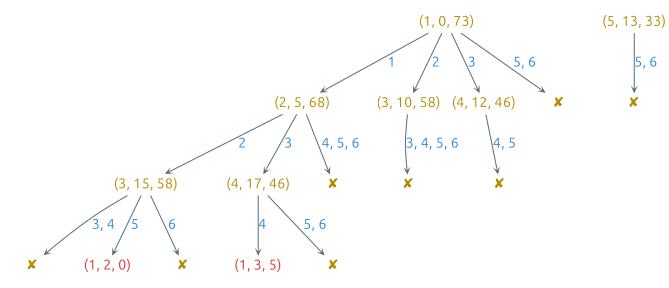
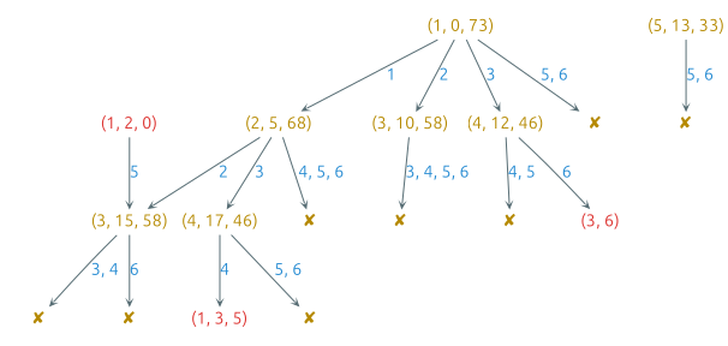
  digraph {
    fontname=Ubuntu
    nodesep=0.45
    rankdir=TB
    ranksep=0.6
    node [color="#586e75" fixedsize=true fontcolor="#b58900" fontname=Ubuntu fontsize=14 shape=plaintext]
    edge [arrowhead=vee arrowsize=0.4 color="#586e75" fontcolor="#268bd2" fontname=Ubuntu fontsize=14]
    "(1, 0, 73)" [height=0.3 width=0.6]
    "(2, 5, 68)" [height=0.3 width=0.6]
    "(3, 10, 58)" [height=0.3 width=0.6]
    "(4, 12, 46)" [height=0.3 width=0.6]
    n5 [height=0.3 label="✘" width=0.6]
    "(3, 15, 58)" [height=0.3 width=0.6]
    "(4, 17, 46)" [height=0.3 width=0.6]
    n8 [height=0.3 label="✘" width=0.6]
    n9 [height=0.3 label="✘" width=0.6]
    n10 [height=0.3 label="✘" width=0.6]
+   "(3, 6)" [fontcolor="#dc322f" height=0.3 width=0.6]
    "(5, 13, 33)" [height=0.3 width=0.6]
    n13 [height=0.3 label="✘" width=0.6]
    n14 [height=0.3 label="✘" width=0.6]
    n15 [fontcolor="#dc322f" height=0.3 label="(1, 2, 0)" width=0.6]
    n16 [height=0.3 label="✘" width=0.6]
    n17 [fontcolor="#dc322f" height=0.3 label="(1, 3, 5)" width=0.6]
    n18 [height=0.3 label="✘" width=0.6]
    "(1, 0, 73)" -> "(2, 5, 68)" [label=1]
    "(1, 0, 73)" -> "(3, 10, 58)" [label=2]
    "(1, 0, 73)" -> "(4, 12, 46)" [label=3]
    "(1, 0, 73)" -> n5 [label="5, 6"]
    "(2, 5, 68)" -> "(3, 15, 58)" [label=2]
    "(2, 5, 68)" -> "(4, 17, 46)" [label=3]
    "(2, 5, 68)" -> n8 [label="4, 5, 6"]
    "(3, 10, 58)" -> n9 [label="3, 4, 5, 6"]
    "(4, 12, 46)" -> n10 [label="4, 5"]
+   "(4, 12, 46)" -> "(3, 6)" [label=6]
    "(3, 15, 58)" -> n14 [label="3, 4"]
-   "(3, 15, 58)" -> n15 [label=5]
+   n15 -> "(3, 15, 58)" [label=5]
    "(3, 15, 58)" -> n16 [label=6]
    "(4, 17, 46)" -> n17 [label=4]
    "(4, 17, 46)" -> n18 [label="5, 6"]
    "(5, 13, 33)" -> n13 [label="5, 6"]
  }
